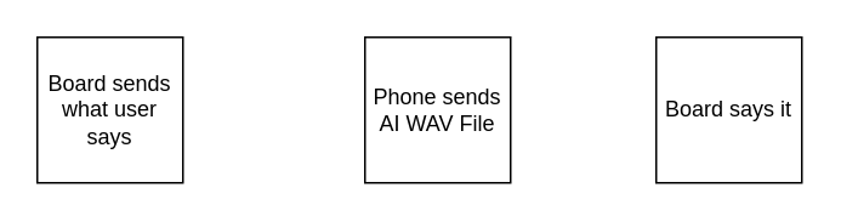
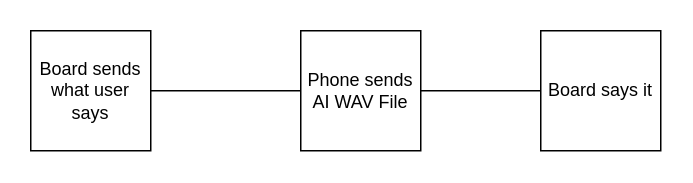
  <mxCell id="0" />
  <mxCell id="1" parent="0" />
  <mxCell id="2" value="Board sends what user says" style="whiteSpace=wrap;html=1;aspect=fixed;" vertex="1" parent="1"><mxGeometry x="20" y="20" width="80" height="80" as="geometry" /></mxCell>
  <mxCell id="3" value="Phone sends AI WAV File" style="whiteSpace=wrap;html=1;aspect=fixed;" vertex="1" parent="1"><mxGeometry x="200" y="20" width="80" height="80" as="geometry" /></mxCell>
  <mxCell id="4" value="Board says it" style="whiteSpace=wrap;html=1;aspect=fixed;" vertex="1" parent="1"><mxGeometry x="360" y="20" width="80" height="80" as="geometry" /></mxCell>
+ <mxCell id="5" value="" style="endArrow=none;html=1;exitX=1;exitY=0.5;exitDx=0;exitDy=0;entryX=0;entryY=0.5;entryDx=0;entryDy=0;" edge="1" parent="1" source="2" target="3"><mxGeometry width="50" height="50" relative="1" as="geometry"><mxPoint x="250" y="110" as="sourcePoint" /><mxPoint x="300" y="60" as="targetPoint" /></mxGeometry></mxCell>
+ <mxCell id="6" value="" style="endArrow=none;html=1;entryX=0;entryY=0.5;entryDx=0;entryDy=0;exitX=1;exitY=0.5;exitDx=0;exitDy=0;" edge="1" parent="1" source="3" target="4"><mxGeometry width="50" height="50" relative="1" as="geometry"><mxPoint x="250" y="90" as="sourcePoint" /><mxPoint x="300" y="40" as="targetPoint" /></mxGeometry></mxCell>
